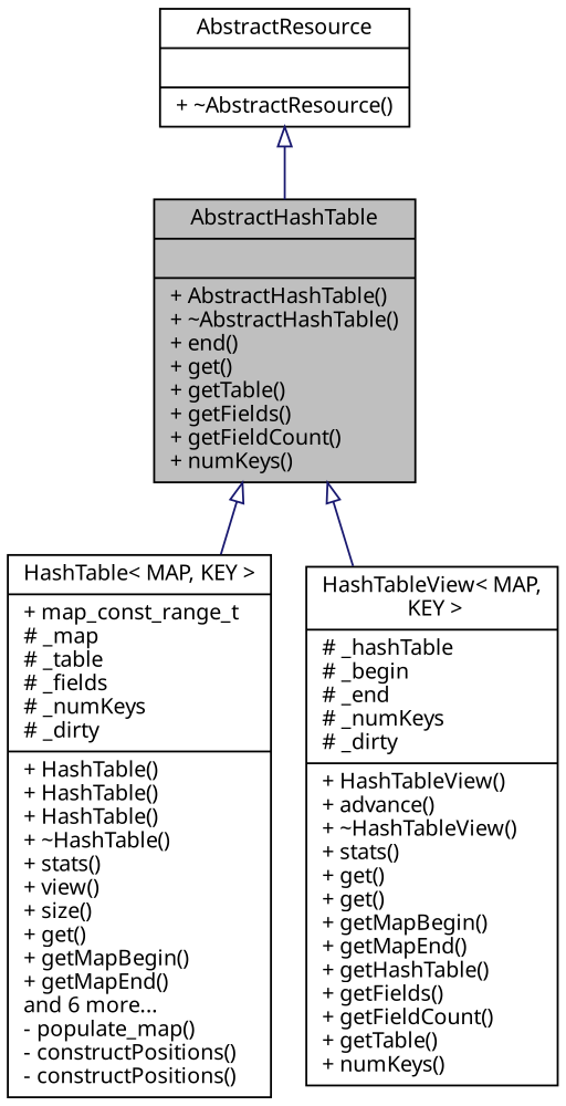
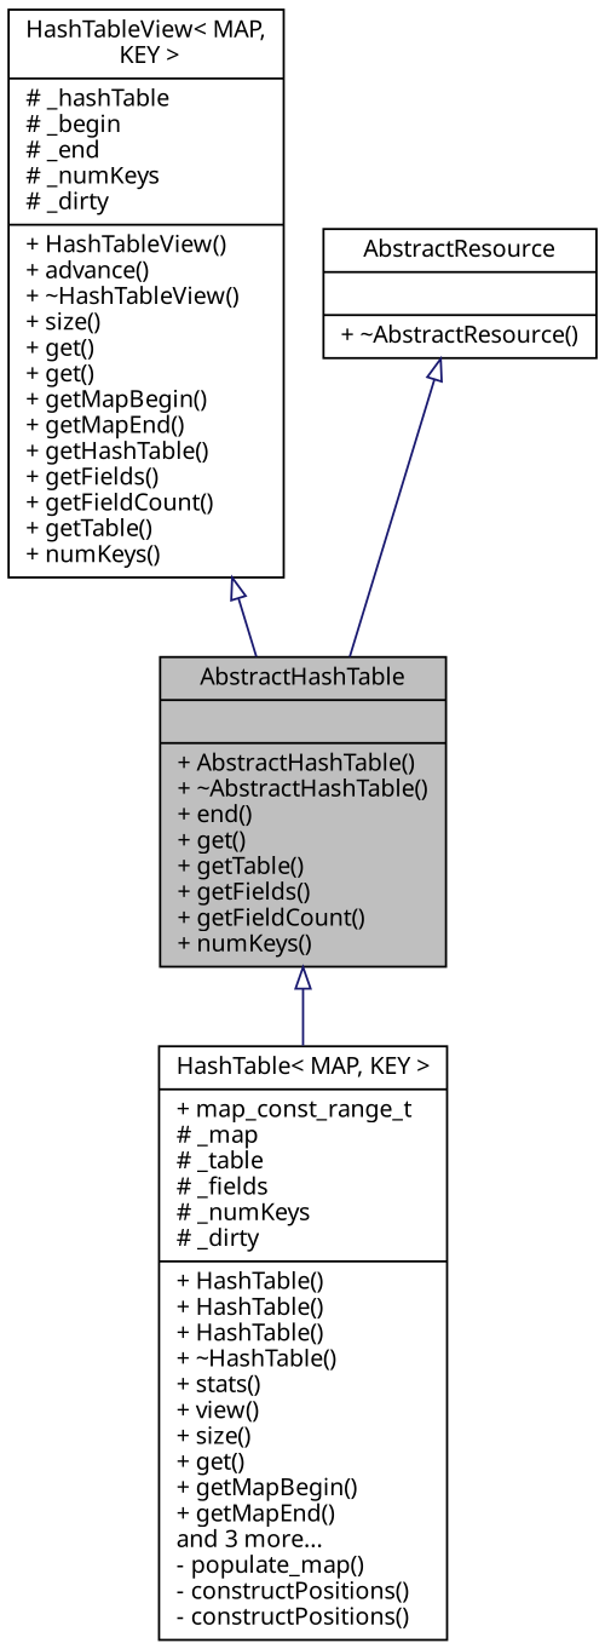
  digraph {
    fontname="Noto Sans"
    node [color=black fillcolor=white fontname="Noto Sans" fontsize=11 shape=record style=filled]
    edge [arrowtail=onormal color=midnightblue dir=back fontname="Noto Sans" fontsize=11 labelfontname=Helvetica labelfontsize=11 style=solid]
    n1 [fillcolor=grey75 fontcolor=black height=0.2 label="{AbstractHashTable\n||+ AbstractHashTable()\l+ ~AbstractHashTable()\l+ end()\l+ get()\l+ getTable()\l+ getFields()\l+ getFieldCount()\l+ numKeys()\l}" width=0.4]
-   n2 [height=0.2 label="{HashTable\< MAP, KEY \>\n|+ map_const_range_t\l# _map\l# _table\l# _fields\l# _numKeys\l# _dirty\l|+ HashTable()\l+ HashTable()\l+ HashTable()\l+ ~HashTable()\l+ stats()\l+ view()\l+ size()\l+ get()\l+ getMapBegin()\l+ getMapEnd()\land 6 more...\l- populate_map()\l- constructPositions()\l- constructPositions()\l}" width=0.4]
-   n3 [height=0.2 label="{HashTableView\< MAP,\l KEY \>\n|# _hashTable\l# _begin\l# _end\l# _numKeys\l# _dirty\l|+ HashTableView()\l+ advance()\l+ ~HashTableView()\l+ stats()\l+ get()\l+ get()\l+ getMapBegin()\l+ getMapEnd()\l+ getHashTable()\l+ getFields()\l+ getFieldCount()\l+ getTable()\l+ numKeys()\l}" width=0.4]
+   n2 [height=0.2 label="{HashTable\< MAP, KEY \>\n|+ map_const_range_t\l# _map\l# _table\l# _fields\l# _numKeys\l# _dirty\l|+ HashTable()\l+ HashTable()\l+ HashTable()\l+ ~HashTable()\l+ stats()\l+ view()\l+ size()\l+ get()\l+ getMapBegin()\l+ getMapEnd()\land 3 more...\l- populate_map()\l- constructPositions()\l- constructPositions()\l}" width=0.4]
+   n3 [height=0.2 label="{HashTableView\< MAP,\l KEY \>\n|# _hashTable\l# _begin\l# _end\l# _numKeys\l# _dirty\l|+ HashTableView()\l+ advance()\l+ ~HashTableView()\l+ size()\l+ get()\l+ get()\l+ getMapBegin()\l+ getMapEnd()\l+ getHashTable()\l+ getFields()\l+ getFieldCount()\l+ getTable()\l+ numKeys()\l}" width=0.4]
    n4 [height=0.2 label="{AbstractResource\n||+ ~AbstractResource()\l}" width=0.4]
    n1 -> n2
-   n1 -> n3
+   n3 -> n1
    n4 -> n1
  }
